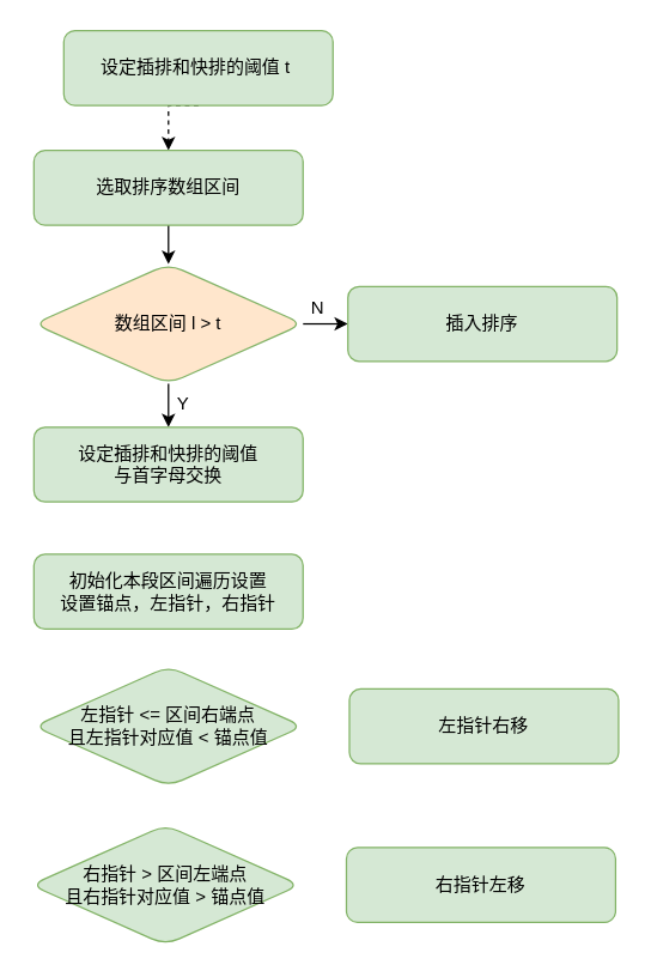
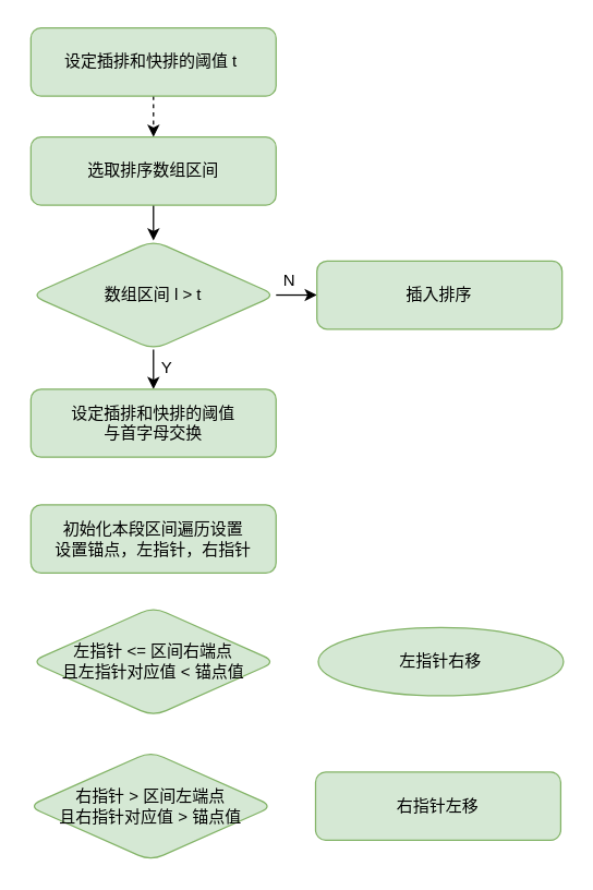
  <mxCell id="0" />
  <mxCell id="1" parent="0" />
  <mxCell id="2" style="edgeStyle=orthogonalEdgeStyle;rounded=0;orthogonalLoop=1;jettySize=auto;html=1;exitX=0.5;exitY=1;exitDx=0;exitDy=0;entryX=0.5;entryY=0;entryDx=0;entryDy=0;dashed=1;" edge="1" parent="1" source="3" target="5"><mxGeometry relative="1" as="geometry" /></mxCell>
- <mxCell id="3" value="设定插排和快排的阈值 t&amp;nbsp;" style="rounded=1;whiteSpace=wrap;html=1;fillColor=#d5e8d4;strokeColor=#82b366;" vertex="1" parent="1"><mxGeometry x="42" y="20" width="180" height="50" as="geometry" /></mxCell>
+ <mxCell id="3" value="设定插排和快排的阈值 t&amp;nbsp;" style="rounded=1;whiteSpace=wrap;html=1;fillColor=#d5e8d4;strokeColor=#82b366;" vertex="1" parent="1"><mxGeometry x="22" y="20" width="180" height="50" as="geometry" /></mxCell>
  <mxCell id="4" style="edgeStyle=orthogonalEdgeStyle;rounded=0;orthogonalLoop=1;jettySize=auto;html=1;exitX=0.5;exitY=1;exitDx=0;exitDy=0;entryX=0.5;entryY=0;entryDx=0;entryDy=0;" edge="1" parent="1" source="5" target="8"><mxGeometry relative="1" as="geometry" /></mxCell>
  <mxCell id="5" value="选取排序数组区间" style="rounded=1;whiteSpace=wrap;html=1;fillColor=#d5e8d4;strokeColor=#82b366;" vertex="1" parent="1"><mxGeometry x="22" y="100" width="180" height="50" as="geometry" /></mxCell>
  <mxCell id="6" style="edgeStyle=orthogonalEdgeStyle;rounded=0;orthogonalLoop=1;jettySize=auto;html=1;exitX=0.5;exitY=1;exitDx=0;exitDy=0;entryX=0.5;entryY=0;entryDx=0;entryDy=0;" edge="1" parent="1" source="8" target="9"><mxGeometry relative="1" as="geometry" /></mxCell>
  <mxCell id="7" style="edgeStyle=orthogonalEdgeStyle;rounded=0;orthogonalLoop=1;jettySize=auto;html=1;exitX=1;exitY=0.5;exitDx=0;exitDy=0;entryX=0;entryY=0.5;entryDx=0;entryDy=0;" edge="1" parent="1" source="8" target="10"><mxGeometry relative="1" as="geometry" /></mxCell>
- <mxCell id="8" value="数组区间 l &amp;gt; t" style="rhombus;whiteSpace=wrap;html=1;fillColor=#ffe6cc;strokeColor=#82b366;rounded=1;" vertex="1" parent="1"><mxGeometry x="22" y="176" width="180" height="80" as="geometry" /></mxCell>
+ <mxCell id="8" value="数组区间 l &amp;gt; t" style="rhombus;whiteSpace=wrap;html=1;fillColor=#d5e8d4;strokeColor=#82b366;rounded=1;" vertex="1" parent="1"><mxGeometry x="22" y="176" width="180" height="80" as="geometry" /></mxCell>
  <mxCell id="9" value="设定插排和快排的阈值&lt;br&gt;与首字母交换" style="rounded=1;whiteSpace=wrap;html=1;fillColor=#d5e8d4;strokeColor=#82b366;" vertex="1" parent="1"><mxGeometry x="22" y="285" width="180" height="50" as="geometry" /></mxCell>
  <mxCell id="10" value="插入排序" style="rounded=1;whiteSpace=wrap;html=1;fillColor=#d5e8d4;strokeColor=#82b366;" vertex="1" parent="1"><mxGeometry x="232" y="191" width="180" height="50" as="geometry" /></mxCell>
  <mxCell id="11" value="Y" style="text;html=1;strokeColor=none;fillColor=none;align=center;verticalAlign=middle;whiteSpace=wrap;rounded=0;" vertex="1" parent="1"><mxGeometry x="92" y="255" width="60" height="30" as="geometry" /></mxCell>
  <mxCell id="12" value="N" style="text;html=1;strokeColor=none;fillColor=none;align=center;verticalAlign=middle;whiteSpace=wrap;rounded=0;" vertex="1" parent="1"><mxGeometry x="182" y="191" width="60" height="30" as="geometry" /></mxCell>
  <mxCell id="13" value="初始化本段区间遍历设置&lt;br&gt;设置锚点，左指针，右指针" style="rounded=1;whiteSpace=wrap;html=1;fillColor=#d5e8d4;strokeColor=#82b366;" vertex="1" parent="1"><mxGeometry x="22" y="370" width="180" height="50" as="geometry" /></mxCell>
  <mxCell id="14" value="左指针 &amp;lt;= 区间右端点&lt;br&gt;且左指针对应值 &amp;lt; 锚点值" style="rhombus;whiteSpace=wrap;html=1;fillColor=#d5e8d4;strokeColor=#82b366;rounded=1;" vertex="1" parent="1"><mxGeometry x="22" y="445" width="180" height="80" as="geometry" /></mxCell>
- <mxCell id="15" value="左指针右移" style="rounded=1;whiteSpace=wrap;html=1;fillColor=#d5e8d4;strokeColor=#82b366;" vertex="1" parent="1"><mxGeometry x="233" y="460" width="180" height="50" as="geometry" /></mxCell>
+ <mxCell id="15" value="左指针右移" style="ellipse;whiteSpace=wrap;html=1;fillColor=#d5e8d4;strokeColor=#82b366;" vertex="1" parent="1"><mxGeometry x="233" y="460" width="180" height="50" as="geometry" /></mxCell>
  <mxCell id="16" value="右指针 &amp;gt; 区间左端点&lt;br&gt;且右指针对应值 &amp;gt; 锚点值" style="rhombus;whiteSpace=wrap;html=1;fillColor=#d5e8d4;strokeColor=#82b366;rounded=1;" vertex="1" parent="1"><mxGeometry x="20" y="551" width="180" height="80" as="geometry" /></mxCell>
  <mxCell id="17" value="右指针左移" style="rounded=1;whiteSpace=wrap;html=1;fillColor=#d5e8d4;strokeColor=#82b366;" vertex="1" parent="1"><mxGeometry x="231" y="566" width="180" height="50" as="geometry" /></mxCell>
